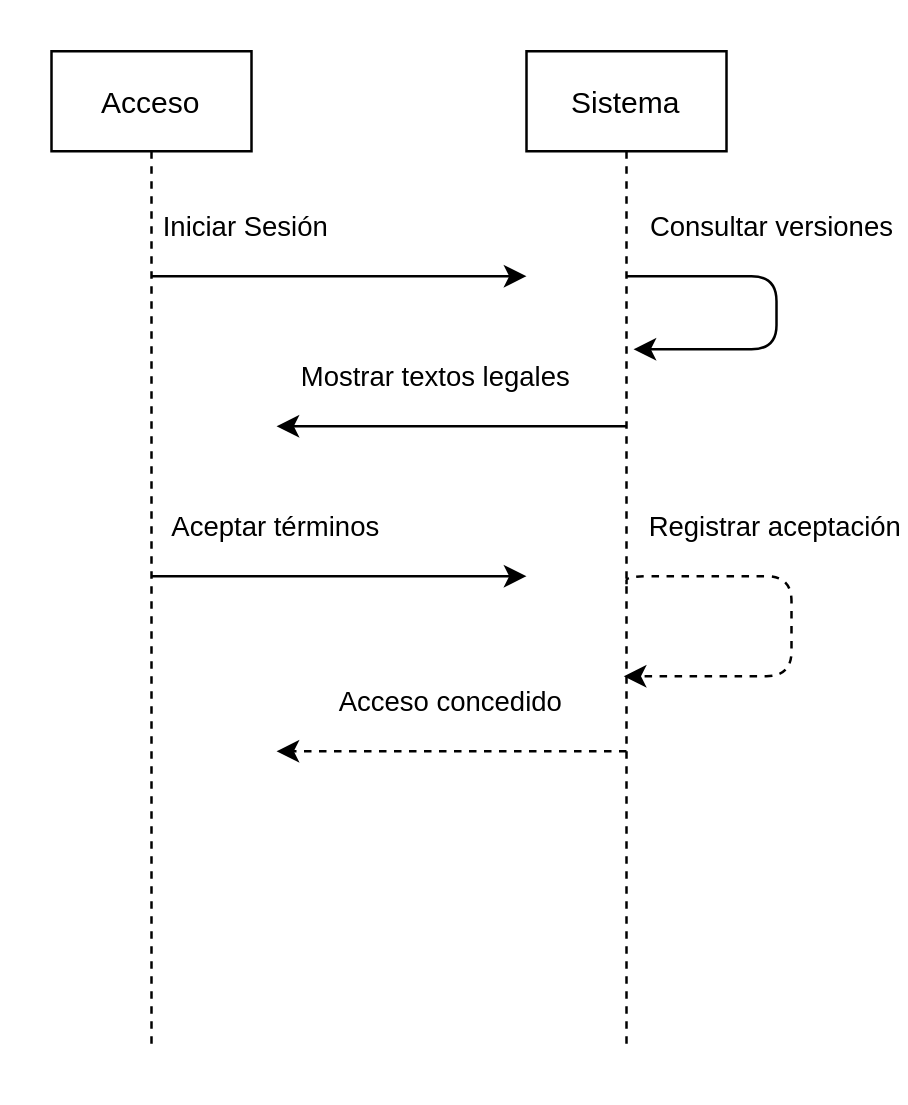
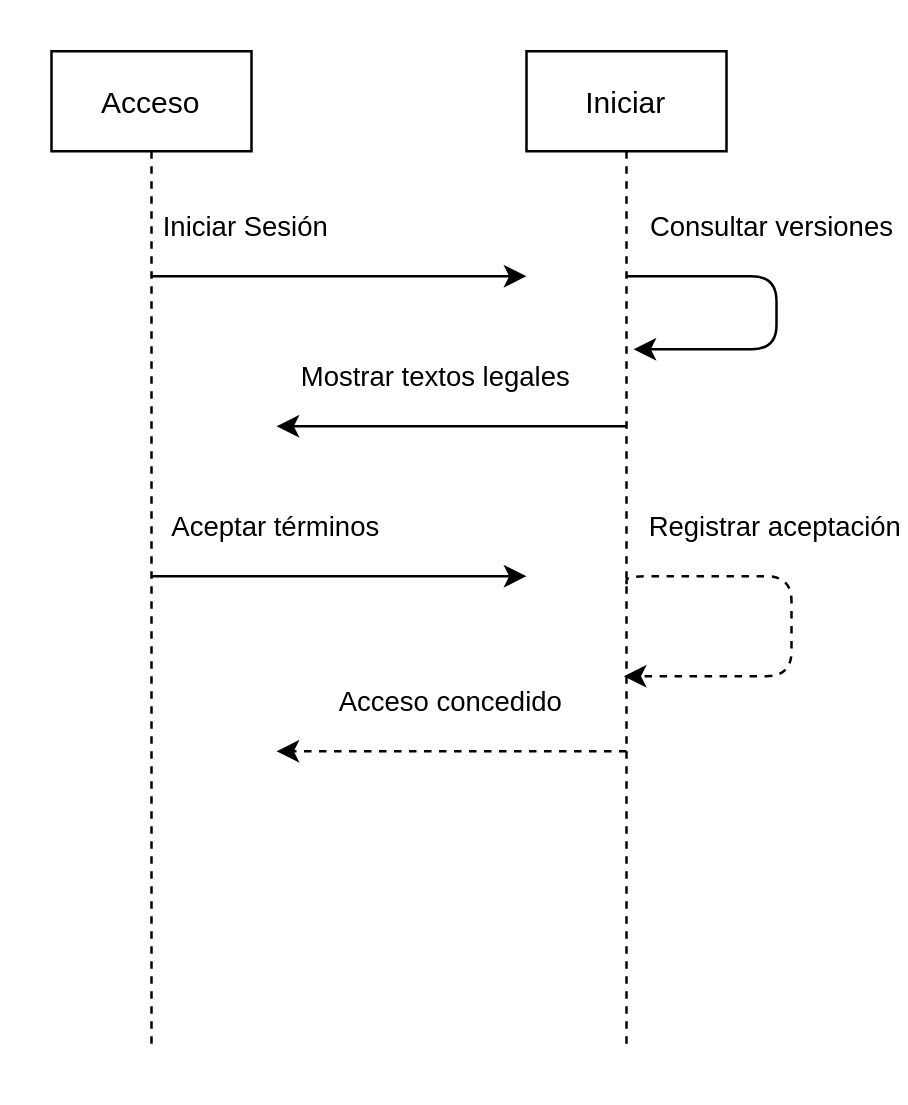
  <mxCell id="0" />
  <mxCell id="1" parent="0" />
  <mxCell id="2" value="Acceso" style="shape=umlLifeline;" parent="1" vertex="1"><mxGeometry x="20" y="20" width="80" height="400" as="geometry" /></mxCell>
- <mxCell id="3" value="Sistema" style="shape=umlLifeline;" parent="1" vertex="1"><mxGeometry x="210" y="20" width="80" height="400" as="geometry" /></mxCell>
+ <mxCell id="3" value="Iniciar" style="shape=umlLifeline;" parent="1" vertex="1"><mxGeometry x="210" y="20" width="80" height="400" as="geometry" /></mxCell>
  <mxCell id="4" value="Iniciar Sesión" style="edgeStyle=orthogonalEdgeStyle;" parent="1" edge="1"><mxGeometry x="-0.5" y="20" relative="1" as="geometry"><mxPoint x="60" y="110" as="sourcePoint" /><mxPoint x="210" y="110" as="targetPoint" /><mxPoint as="offset" /></mxGeometry></mxCell>
  <mxCell id="5" value="Consultar versiones " style="edgeStyle=orthogonalEdgeStyle;entryX=0.535;entryY=0.273;entryDx=0;entryDy=0;entryPerimeter=0;" parent="1" edge="1"><mxGeometry x="-0.18" y="20" relative="1" as="geometry"><mxPoint x="250" y="110" as="sourcePoint" /><mxPoint x="252.8" y="139.2" as="targetPoint" /><Array as="points"><mxPoint x="310" y="110" /><mxPoint x="310" y="139" /></Array><mxPoint x="-20" y="-20" as="offset" /></mxGeometry></mxCell>
  <mxCell id="6" value="Mostrar textos legales" style="edgeStyle=orthogonalEdgeStyle;" parent="1" edge="1"><mxGeometry x="0.091" y="-20" relative="1" as="geometry"><mxPoint x="250" y="170" as="sourcePoint" /><mxPoint x="110" y="170" as="targetPoint" /><Array as="points"><mxPoint x="250" y="170" /></Array><mxPoint as="offset" /></mxGeometry></mxCell>
  <mxCell id="7" value="Aceptar términos" style="edgeStyle=orthogonalEdgeStyle;" parent="1" target="3" edge="1"><mxGeometry x="-0.333" y="20" relative="1" as="geometry"><mxPoint x="60" y="230" as="sourcePoint" /><mxPoint x="180" y="230" as="targetPoint" /><Array as="points"><mxPoint x="180" y="230" /><mxPoint x="180" y="230" /></Array><mxPoint as="offset" /></mxGeometry></mxCell>
  <mxCell id="8" value="Registrar aceptación" style="edgeStyle=orthogonalEdgeStyle;exitX=0.545;exitY=0.233;exitDx=0;exitDy=0;exitPerimeter=0;entryX=0.486;entryY=0.625;entryDx=0;entryDy=0;entryPerimeter=0;dashed=1;" parent="1" target="3" edge="1"><mxGeometry x="-0.283" y="20" relative="1" as="geometry"><mxPoint x="250.02" y="233.19" as="sourcePoint" /><mxPoint x="279.99" y="250.001" as="targetPoint" /><Array as="points"><mxPoint x="250" y="230" /><mxPoint x="316" y="230" /><mxPoint x="316" y="270" /></Array><mxPoint as="offset" /></mxGeometry></mxCell>
  <mxCell id="9" value="Acceso concedido" style="edgeStyle=orthogonalEdgeStyle;dashed=1;" parent="1" edge="1"><mxGeometry y="-20" relative="1" as="geometry"><mxPoint x="250" y="300" as="sourcePoint" /><mxPoint x="110" y="300" as="targetPoint" /><mxPoint as="offset" /></mxGeometry></mxCell>
